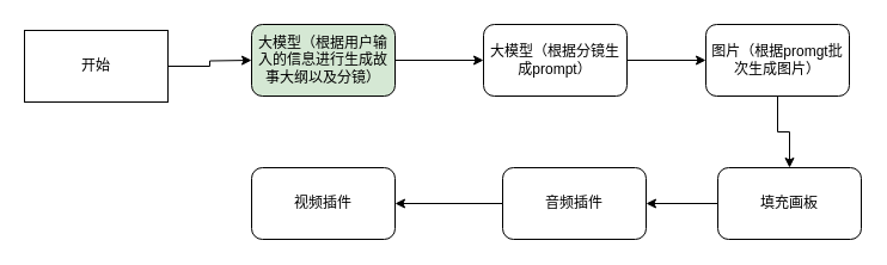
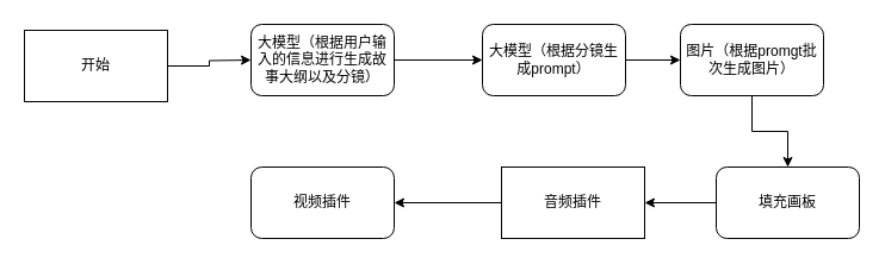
  <mxCell id="0" />
  <mxCell id="1" parent="0" />
  <mxCell id="2" value="" style="edgeStyle=orthogonalEdgeStyle;rounded=0;orthogonalLoop=1;jettySize=auto;html=1;" edge="1" parent="1" source="3"><mxGeometry relative="1" as="geometry"><mxPoint x="210" y="50" as="targetPoint" /></mxGeometry></mxCell>
  <mxCell id="3" value="开始" style="rounded=0;whiteSpace=wrap;html=1;" vertex="1" parent="1"><mxGeometry x="20" y="25" width="120" height="60" as="geometry" /></mxCell>
  <mxCell id="4" style="edgeStyle=orthogonalEdgeStyle;rounded=0;orthogonalLoop=1;jettySize=auto;html=1;exitX=1;exitY=0.5;exitDx=0;exitDy=0;" edge="1" parent="1" source="5" target="7"><mxGeometry relative="1" as="geometry" /></mxCell>
- <mxCell id="5" value="大模型（根据用户输入的信息进行生成故事大纲以及分镜）" style="rounded=1;whiteSpace=wrap;html=1;fillColor=#d5e8d4;" vertex="1" parent="1"><mxGeometry x="210" y="20" width="120" height="60" as="geometry" /></mxCell>
+ <mxCell id="5" value="大模型（根据用户输入的信息进行生成故事大纲以及分镜）" style="rounded=1;whiteSpace=wrap;html=1;" vertex="1" parent="1"><mxGeometry x="210" y="20" width="120" height="60" as="geometry" /></mxCell>
  <mxCell id="6" style="edgeStyle=orthogonalEdgeStyle;rounded=0;orthogonalLoop=1;jettySize=auto;html=1;exitX=1;exitY=0.5;exitDx=0;exitDy=0;" edge="1" parent="1" source="7" target="9"><mxGeometry relative="1" as="geometry" /></mxCell>
  <mxCell id="7" value="大模型（根据分镜生成prompt）" style="rounded=1;whiteSpace=wrap;html=1;" vertex="1" parent="1"><mxGeometry x="404" y="20" width="120" height="60" as="geometry" /></mxCell>
  <mxCell id="8" style="edgeStyle=orthogonalEdgeStyle;rounded=0;orthogonalLoop=1;jettySize=auto;html=1;exitX=0.5;exitY=1;exitDx=0;exitDy=0;" edge="1" parent="1" source="9" target="11"><mxGeometry relative="1" as="geometry" /></mxCell>
- <mxCell id="9" value="图片（根据promgt批次生成图片）" style="rounded=1;whiteSpace=wrap;html=1;" vertex="1" parent="1"><mxGeometry x="590" y="20" width="120" height="60" as="geometry" /></mxCell>
+ <mxCell id="9" value="图片（根据promgt批次生成图片）" style="rounded=1;whiteSpace=wrap;html=1;" vertex="1" parent="1"><mxGeometry x="570" y="20" width="120" height="60" as="geometry" /></mxCell>
  <mxCell id="10" style="edgeStyle=orthogonalEdgeStyle;rounded=0;orthogonalLoop=1;jettySize=auto;html=1;exitX=0;exitY=0.5;exitDx=0;exitDy=0;" edge="1" parent="1" source="11" target="13"><mxGeometry relative="1" as="geometry" /></mxCell>
  <mxCell id="11" value="填充画板" style="rounded=1;whiteSpace=wrap;html=1;" vertex="1" parent="1"><mxGeometry x="600" y="140" width="120" height="60" as="geometry" /></mxCell>
  <mxCell id="12" style="edgeStyle=orthogonalEdgeStyle;rounded=0;orthogonalLoop=1;jettySize=auto;html=1;exitX=0;exitY=0.5;exitDx=0;exitDy=0;" edge="1" parent="1" source="13" target="14"><mxGeometry relative="1" as="geometry" /></mxCell>
- <mxCell id="13" value="音频插件" style="rounded=1;whiteSpace=wrap;html=1;" vertex="1" parent="1"><mxGeometry x="420" y="140" width="120" height="60" as="geometry" /></mxCell>
+ <mxCell id="13" value="音频插件" style="whiteSpace=wrap;html=1;rounded=0;" vertex="1" parent="1"><mxGeometry x="420" y="140" width="120" height="60" as="geometry" /></mxCell>
  <mxCell id="14" value="视频插件" style="rounded=1;whiteSpace=wrap;html=1;" vertex="1" parent="1"><mxGeometry x="210" y="140" width="120" height="60" as="geometry" /></mxCell>
